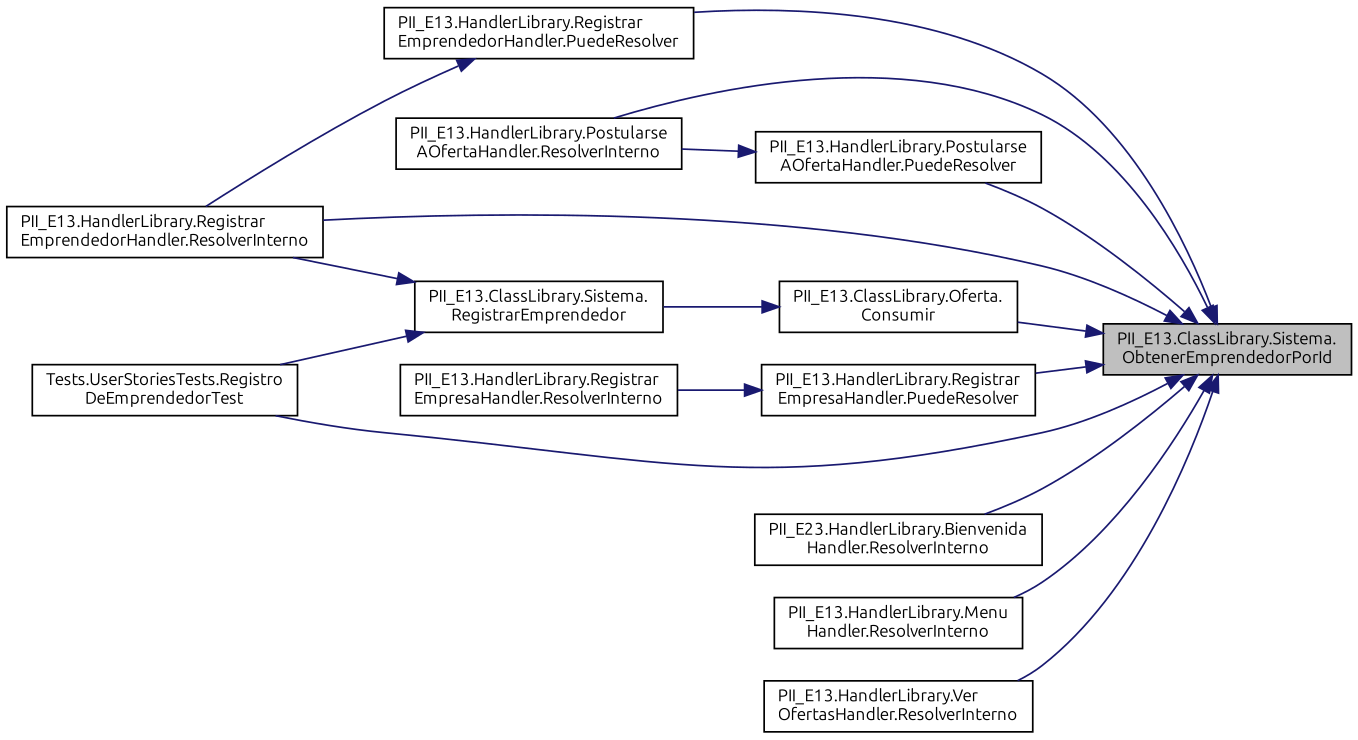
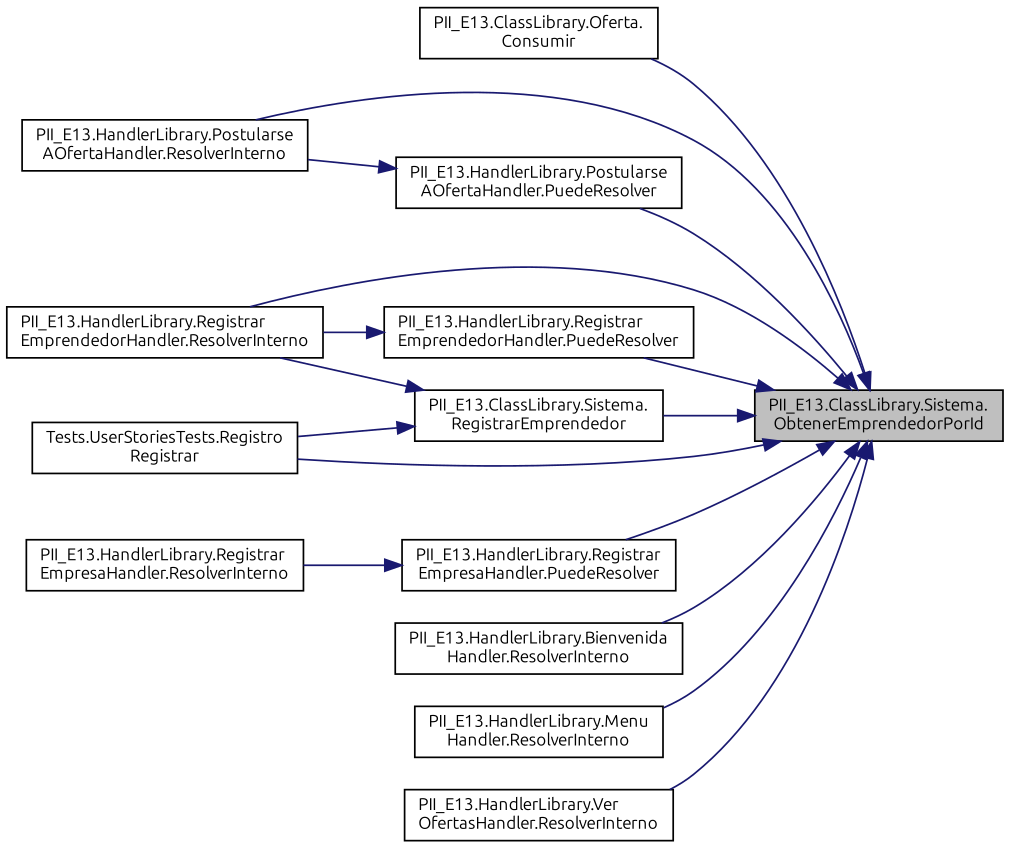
  digraph {
    fontname=Ubuntu
    rankdir=RL
    node [color=black fillcolor=white fontname=Ubuntu fontsize=10 shape=record style=filled]
    edge [color=midnightblue dir=back fontname=Ubuntu fontsize=10 labelfontname=Helvetica labelfontsize=10 style=solid]
    n1 [fillcolor=grey75 fontcolor=black height=0.2 label="PII_E13.ClassLibrary.Sistema.\lObtenerEmprendedorPorId" width=0.4]
    n2 [height=0.2 label="PII_E13.ClassLibrary.Oferta.\lConsumir" width=0.4]
    n3 [height=0.2 label="PII_E13.HandlerLibrary.Postularse\lAOfertaHandler.PuedeResolver" width=0.4]
    n4 [height=0.2 label="PII_E13.HandlerLibrary.Postularse\lAOfertaHandler.ResolverInterno" width=0.4]
    n5 [height=0.2 label="PII_E13.HandlerLibrary.Registrar\lEmprendedorHandler.PuedeResolver" width=0.4]
    n6 [height=0.2 label="PII_E13.HandlerLibrary.Registrar\lEmprendedorHandler.ResolverInterno" width=0.4]
    n7 [height=0.2 label="PII_E13.HandlerLibrary.Registrar\lEmpresaHandler.PuedeResolver" width=0.4]
    n8 [height=0.2 label="PII_E13.ClassLibrary.Sistema.\lRegistrarEmprendedor" width=0.4]
-   n9 [height=0.2 label="Tests.UserStoriesTests.Registro\lDeEmprendedorTest" width=0.4]
-   n10 [height=0.2 label="PII_E23.HandlerLibrary.Bienvenida\lHandler.ResolverInterno" width=0.4]
+   n9 [height=0.2 label="Tests.UserStoriesTests.Registro\lRegistrar" width=0.4]
+   n10 [height=0.2 label="PII_E13.HandlerLibrary.Bienvenida\lHandler.ResolverInterno" width=0.4]
    n11 [height=0.2 label="PII_E13.HandlerLibrary.Menu\lHandler.ResolverInterno" width=0.4]
    n12 [height=0.2 label="PII_E13.HandlerLibrary.Ver\lOfertasHandler.ResolverInterno" width=0.4]
    n13 [height=0.2 label="PII_E13.HandlerLibrary.Registrar\lEmpresaHandler.ResolverInterno" width=0.4]
    n1 -> n2
    n1 -> n3
    n1 -> n4
    n1 -> n5
    n1 -> n6
    n1 -> n7
-   n2 -> n8
+   n1 -> n8
    n1 -> n9
    n1 -> n10
    n1 -> n11
    n1 -> n12
    n3 -> n4
    n5 -> n6
    n7 -> n13
    n8 -> n6
    n8 -> n9
  }
